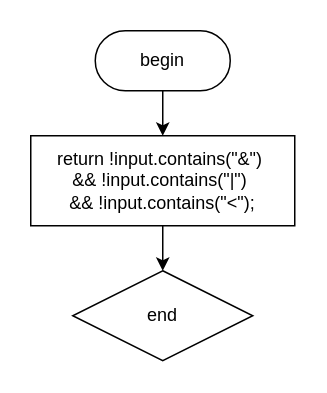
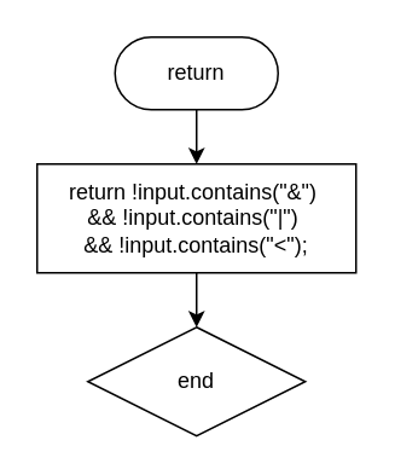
  <mxCell id="0" />
  <mxCell id="1" parent="0" />
  <mxCell id="2" style="edgeStyle=orthogonalEdgeStyle;rounded=0;orthogonalLoop=1;jettySize=auto;html=1;entryX=0.5;entryY=0;entryDx=0;entryDy=0;" parent="1" source="3" target="5" edge="1"><mxGeometry relative="1" as="geometry" /></mxCell>
- <mxCell id="3" value="begin" style="rounded=1;whiteSpace=wrap;html=1;arcSize=50;" parent="1" vertex="1"><mxGeometry x="63" y="20" width="90" height="40" as="geometry" /></mxCell>
+ <mxCell id="3" value="return" style="rounded=1;whiteSpace=wrap;html=1;arcSize=50;" parent="1" vertex="1"><mxGeometry x="63" y="20" width="90" height="40" as="geometry" /></mxCell>
  <mxCell id="4" style="edgeStyle=orthogonalEdgeStyle;rounded=0;orthogonalLoop=1;jettySize=auto;html=1;entryX=0.5;entryY=0;entryDx=0;entryDy=0;" parent="1" source="5" target="6" edge="1"><mxGeometry relative="1" as="geometry" /></mxCell>
  <mxCell id="5" value="&lt;div style=&quot;&quot;&gt;&lt;pre style=&quot;&quot;&gt;&lt;div style=&quot;&quot;&gt;&lt;p style=&quot;&quot;&gt;&lt;font face=&quot;Helvetica&quot;&gt;&lt;font style=&quot;color: rgb(0, 0, 0);&quot;&gt;return !input.contains(&quot;&amp;amp;&quot;) &lt;br&gt;&lt;/font&gt;&lt;font style=&quot;color: rgb(0, 0, 0);&quot;&gt;&amp;amp;&amp;amp; !input.contains(&quot;|&quot;) &lt;br&gt;&lt;/font&gt;&lt;font style=&quot;color: rgb(0, 0, 0);&quot;&gt;&amp;amp;&amp;amp; !input.contains(&quot;&amp;lt;&quot;);&lt;/font&gt;&lt;/font&gt;&lt;/p&gt;&lt;/div&gt;&lt;/pre&gt;&lt;/div&gt;" style="rounded=0;whiteSpace=wrap;html=1;" parent="1" vertex="1"><mxGeometry x="20" y="90" width="176" height="60" as="geometry" /></mxCell>
  <mxCell id="6" value="end" style="rhombus;whiteSpace=wrap;html=1;arcSize=50;" parent="1" vertex="1"><mxGeometry x="48" y="180" width="120" height="60" as="geometry" /></mxCell>
